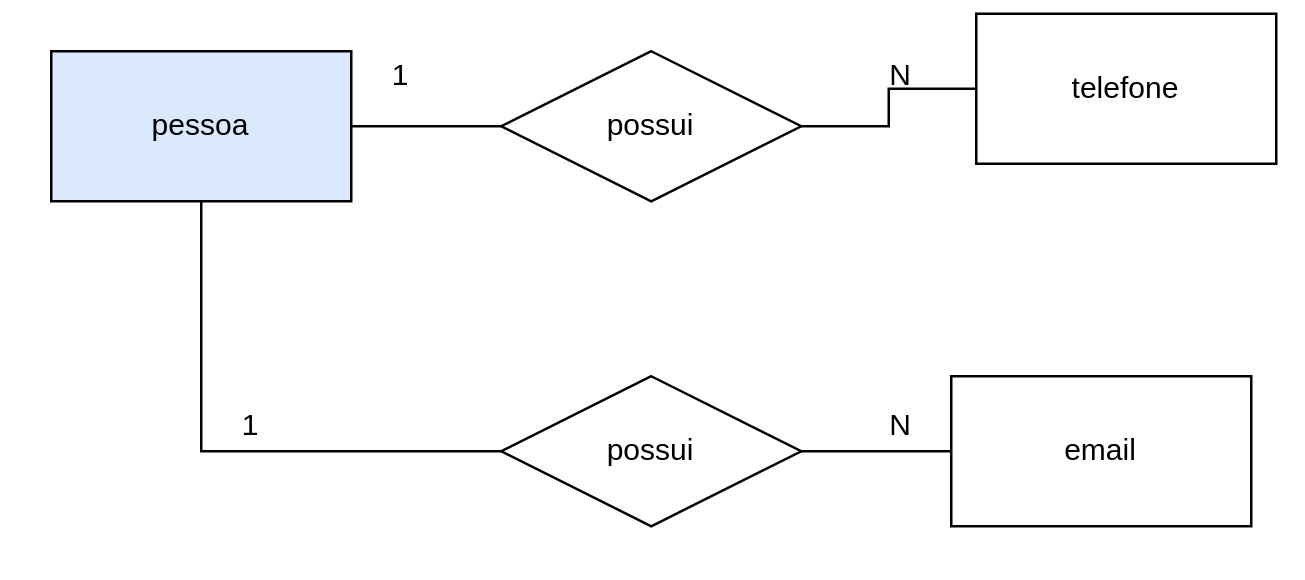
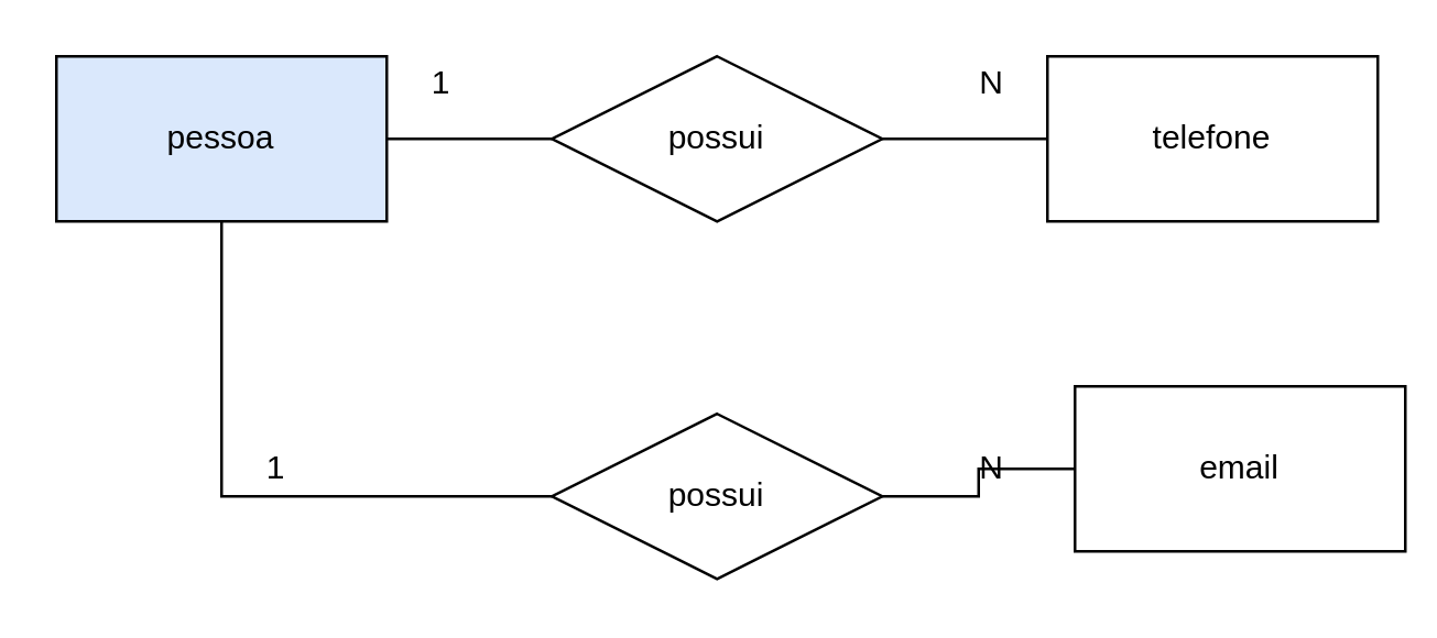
  <mxCell id="0" />
  <mxCell id="1" parent="0" />
  <mxCell id="2" style="edgeStyle=orthogonalEdgeStyle;rounded=0;orthogonalLoop=1;jettySize=auto;html=1;exitX=1;exitY=0.5;exitDx=0;exitDy=0;entryX=0;entryY=0.5;entryDx=0;entryDy=0;endArrow=none;endFill=0;" edge="1" parent="1" source="4" target="8"><mxGeometry relative="1" as="geometry" /></mxCell>
  <mxCell id="3" style="edgeStyle=orthogonalEdgeStyle;rounded=0;orthogonalLoop=1;jettySize=auto;html=1;entryX=0;entryY=0.5;entryDx=0;entryDy=0;endArrow=none;endFill=0;" edge="1" parent="1" source="4" target="10"><mxGeometry relative="1" as="geometry"><Array as="points"><mxPoint x="80" y="180" /></Array></mxGeometry></mxCell>
  <mxCell id="4" value="pessoa" style="rounded=0;whiteSpace=wrap;html=1;fillColor=#dae8fc;" vertex="1" parent="1"><mxGeometry x="20" y="20" width="120" height="60" as="geometry" /></mxCell>
- <mxCell id="5" value="telefone" style="rounded=0;whiteSpace=wrap;html=1;" vertex="1" parent="1"><mxGeometry x="390" y="5" width="120" height="60" as="geometry" /></mxCell>
- <mxCell id="6" value="email" style="rounded=0;whiteSpace=wrap;html=1;" vertex="1" parent="1"><mxGeometry x="380" y="150" width="120" height="60" as="geometry" /></mxCell>
+ <mxCell id="5" value="telefone" style="rounded=0;whiteSpace=wrap;html=1;" vertex="1" parent="1"><mxGeometry x="380" y="20" width="120" height="60" as="geometry" /></mxCell>
+ <mxCell id="6" value="email" style="rounded=0;whiteSpace=wrap;html=1;" vertex="1" parent="1"><mxGeometry x="390" y="140" width="120" height="60" as="geometry" /></mxCell>
  <mxCell id="7" style="edgeStyle=orthogonalEdgeStyle;rounded=0;orthogonalLoop=1;jettySize=auto;html=1;exitX=1;exitY=0.5;exitDx=0;exitDy=0;entryX=0;entryY=0.5;entryDx=0;entryDy=0;endArrow=none;endFill=0;" edge="1" parent="1" source="8" target="5"><mxGeometry relative="1" as="geometry" /></mxCell>
  <mxCell id="8" value="possui" style="shape=rhombus;perimeter=rhombusPerimeter;whiteSpace=wrap;html=1;align=center;" vertex="1" parent="1"><mxGeometry x="200" y="20" width="120" height="60" as="geometry" /></mxCell>
  <mxCell id="9" style="edgeStyle=orthogonalEdgeStyle;rounded=0;orthogonalLoop=1;jettySize=auto;html=1;entryX=0;entryY=0.5;entryDx=0;entryDy=0;endArrow=none;endFill=0;" edge="1" parent="1" source="10" target="6"><mxGeometry relative="1" as="geometry" /></mxCell>
  <mxCell id="10" value="possui" style="shape=rhombus;perimeter=rhombusPerimeter;whiteSpace=wrap;html=1;align=center;" vertex="1" parent="1"><mxGeometry x="200" y="150" width="120" height="60" as="geometry" /></mxCell>
  <mxCell id="11" value="1" style="text;html=1;strokeColor=none;fillColor=none;align=center;verticalAlign=middle;whiteSpace=wrap;rounded=0;" vertex="1" parent="1"><mxGeometry x="140" y="20" width="40" height="20" as="geometry" /></mxCell>
  <mxCell id="12" value="N" style="text;html=1;strokeColor=none;fillColor=none;align=center;verticalAlign=middle;whiteSpace=wrap;rounded=0;" vertex="1" parent="1"><mxGeometry x="340" y="20" width="40" height="20" as="geometry" /></mxCell>
  <mxCell id="13" value="1" style="text;html=1;strokeColor=none;fillColor=none;align=center;verticalAlign=middle;whiteSpace=wrap;rounded=0;" vertex="1" parent="1"><mxGeometry x="80" y="160" width="40" height="20" as="geometry" /></mxCell>
  <mxCell id="14" value="N" style="text;html=1;strokeColor=none;fillColor=none;align=center;verticalAlign=middle;whiteSpace=wrap;rounded=0;" vertex="1" parent="1"><mxGeometry x="340" y="160" width="40" height="20" as="geometry" /></mxCell>
